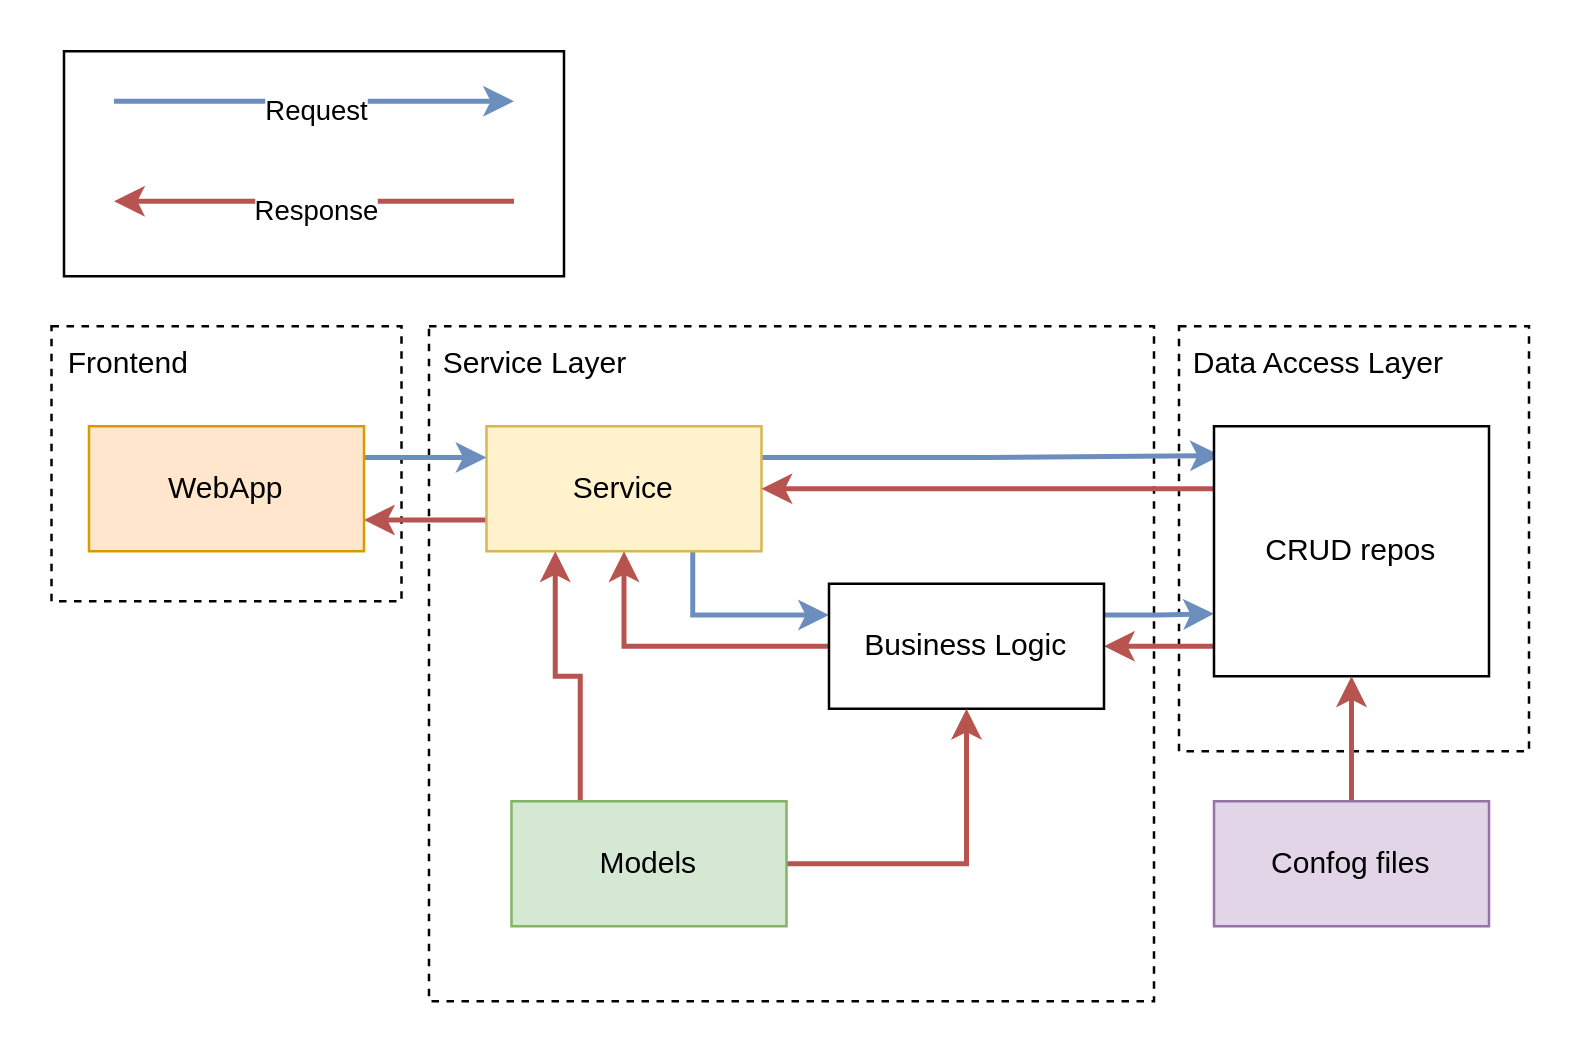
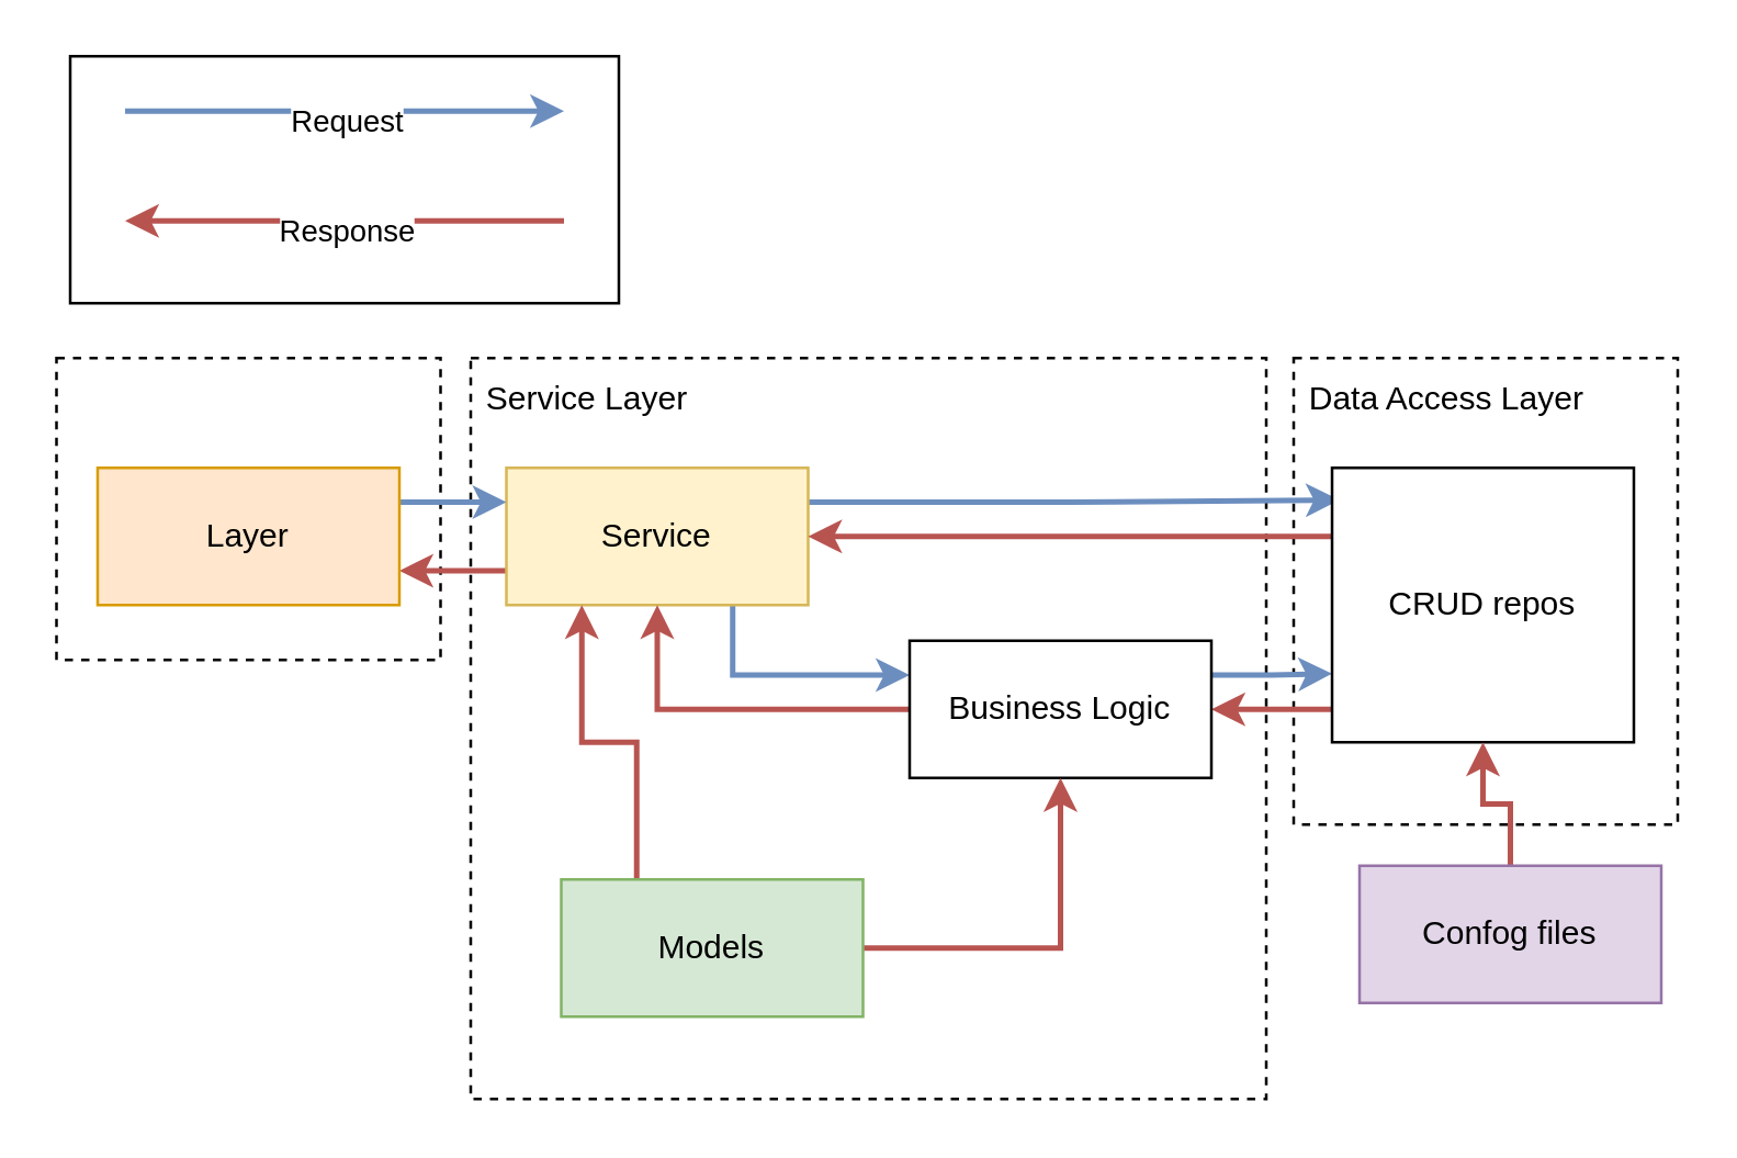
  <mxCell id="0" />
  <mxCell id="1" parent="0" />
  <mxCell id="2" value="" style="rounded=0;whiteSpace=wrap;html=1;fillColor=none;dashed=1;" vertex="1" parent="1"><mxGeometry x="20" y="130" width="140" height="110" as="geometry" /></mxCell>
  <mxCell id="3" value="" style="rounded=0;whiteSpace=wrap;html=1;fillColor=none;dashed=1;" vertex="1" parent="1"><mxGeometry x="471" y="130" width="140" height="170" as="geometry" /></mxCell>
  <mxCell id="4" value="" style="rounded=0;whiteSpace=wrap;html=1;fillColor=none;dashed=1;" vertex="1" parent="1"><mxGeometry x="171" y="130" width="290" height="270" as="geometry" /></mxCell>
  <mxCell id="5" value="" style="rounded=0;whiteSpace=wrap;html=1;" vertex="1" parent="1"><mxGeometry x="25" y="20" width="200" height="90" as="geometry" /></mxCell>
  <mxCell id="6" style="edgeStyle=orthogonalEdgeStyle;rounded=0;orthogonalLoop=1;jettySize=auto;html=1;exitX=0;exitY=0.75;exitDx=0;exitDy=0;entryX=1;entryY=0.75;entryDx=0;entryDy=0;strokeWidth=2;fillColor=#f8cecc;strokeColor=#b85450;" edge="1" parent="1" source="9" target="11"><mxGeometry relative="1" as="geometry" /></mxCell>
  <mxCell id="7" style="edgeStyle=orthogonalEdgeStyle;rounded=0;orthogonalLoop=1;jettySize=auto;html=1;exitX=1;exitY=0.25;exitDx=0;exitDy=0;entryX=0.025;entryY=0.117;entryDx=0;entryDy=0;entryPerimeter=0;fillColor=#dae8fc;strokeColor=#6c8ebf;strokeWidth=2;" edge="1" parent="1" source="9" target="20"><mxGeometry relative="1" as="geometry" /></mxCell>
  <mxCell id="8" style="edgeStyle=orthogonalEdgeStyle;rounded=0;orthogonalLoop=1;jettySize=auto;html=1;exitX=0.75;exitY=1;exitDx=0;exitDy=0;entryX=0;entryY=0.25;entryDx=0;entryDy=0;strokeWidth=2;fillColor=#dae8fc;strokeColor=#6c8ebf;" edge="1" parent="1" source="9" target="15"><mxGeometry relative="1" as="geometry" /></mxCell>
- <mxCell id="9" value="Service" style="html=1;whiteSpace=wrap;fillColor=#fff2cc;strokeColor=#d6b656;" vertex="1" parent="1"><mxGeometry x="194" y="170" width="110" height="50" as="geometry" /></mxCell>
+ <mxCell id="9" value="Service" style="html=1;whiteSpace=wrap;fillColor=#fff2cc;strokeColor=#d6b656;" vertex="1" parent="1"><mxGeometry x="184" y="170" width="110" height="50" as="geometry" /></mxCell>
  <mxCell id="10" style="edgeStyle=orthogonalEdgeStyle;rounded=0;orthogonalLoop=1;jettySize=auto;html=1;exitX=1;exitY=0.25;exitDx=0;exitDy=0;entryX=0;entryY=0.25;entryDx=0;entryDy=0;fillColor=#dae8fc;strokeColor=#6c8ebf;strokeWidth=2;" edge="1" parent="1" source="11" target="9"><mxGeometry relative="1" as="geometry" /></mxCell>
- <mxCell id="11" value="WebApp" style="html=1;whiteSpace=wrap;fillColor=#ffe6cc;strokeColor=#d79b00;" vertex="1" parent="1"><mxGeometry x="35" y="170" width="110" height="50" as="geometry" /></mxCell>
+ <mxCell id="11" value="Layer" style="html=1;whiteSpace=wrap;fillColor=#ffe6cc;strokeColor=#d79b00;" vertex="1" parent="1"><mxGeometry x="35" y="170" width="110" height="50" as="geometry" /></mxCell>
  <mxCell id="12" style="edgeStyle=orthogonalEdgeStyle;rounded=0;orthogonalLoop=1;jettySize=auto;html=1;exitX=0;exitY=0.5;exitDx=0;exitDy=0;entryX=0.5;entryY=1;entryDx=0;entryDy=0;fillColor=#f8cecc;strokeColor=#b85450;strokeWidth=2;" edge="1" parent="1" source="15" target="9"><mxGeometry relative="1" as="geometry" /></mxCell>
  <mxCell id="13" style="edgeStyle=orthogonalEdgeStyle;rounded=0;orthogonalLoop=1;jettySize=auto;html=1;exitX=1;exitY=0.25;exitDx=0;exitDy=0;entryX=0;entryY=0.75;entryDx=0;entryDy=0;strokeWidth=2;fillColor=#dae8fc;strokeColor=#6c8ebf;" edge="1" parent="1" source="15" target="20"><mxGeometry relative="1" as="geometry" /></mxCell>
  <mxCell id="14" style="edgeStyle=orthogonalEdgeStyle;rounded=0;orthogonalLoop=1;jettySize=auto;html=1;entryX=0.014;entryY=0.88;entryDx=0;entryDy=0;entryPerimeter=0;startArrow=classic;startFill=1;endArrow=none;endFill=0;strokeWidth=2;fillColor=#f8cecc;strokeColor=#b85450;" edge="1" parent="1" source="15" target="20"><mxGeometry relative="1" as="geometry" /></mxCell>
  <mxCell id="15" value="Business Logic" style="html=1;whiteSpace=wrap;" vertex="1" parent="1"><mxGeometry x="331" y="233" width="110" height="50" as="geometry" /></mxCell>
  <mxCell id="16" style="edgeStyle=orthogonalEdgeStyle;rounded=0;orthogonalLoop=1;jettySize=auto;html=1;exitX=0.25;exitY=0;exitDx=0;exitDy=0;entryX=0.25;entryY=1;entryDx=0;entryDy=0;fillColor=#f8cecc;strokeColor=#b85450;strokeWidth=2;" edge="1" parent="1" source="18" target="9"><mxGeometry relative="1" as="geometry" /></mxCell>
  <mxCell id="17" style="edgeStyle=orthogonalEdgeStyle;rounded=0;orthogonalLoop=1;jettySize=auto;html=1;entryX=0.5;entryY=1;entryDx=0;entryDy=0;strokeWidth=2;fillColor=#f8cecc;strokeColor=#b85450;" edge="1" parent="1" source="18" target="15"><mxGeometry relative="1" as="geometry" /></mxCell>
  <mxCell id="18" value="Models" style="html=1;whiteSpace=wrap;fillColor=#d5e8d4;strokeColor=#82b366;" vertex="1" parent="1"><mxGeometry x="204" y="320" width="110" height="50" as="geometry" /></mxCell>
  <mxCell id="19" style="edgeStyle=orthogonalEdgeStyle;rounded=0;orthogonalLoop=1;jettySize=auto;html=1;exitX=0;exitY=0.25;exitDx=0;exitDy=0;entryX=1;entryY=0.5;entryDx=0;entryDy=0;fillColor=#f8cecc;strokeColor=#b85450;strokeWidth=2;" edge="1" parent="1" source="20" target="9"><mxGeometry relative="1" as="geometry" /></mxCell>
  <mxCell id="20" value="CRUD repos" style="html=1;whiteSpace=wrap;" vertex="1" parent="1"><mxGeometry x="485" y="170" width="110" height="100" as="geometry" /></mxCell>
  <mxCell id="21" value="" style="endArrow=classic;startArrow=none;endFill=1;startFill=0;html=1;verticalAlign=bottom;labelBackgroundColor=none;rounded=0;fillColor=#dae8fc;strokeColor=#6c8ebf;strokeWidth=2;" edge="1" parent="1"><mxGeometry width="160" relative="1" as="geometry"><mxPoint x="45" y="40" as="sourcePoint" /><mxPoint x="205" y="40" as="targetPoint" /></mxGeometry></mxCell>
  <mxCell id="22" value="Request" style="edgeLabel;html=1;align=center;verticalAlign=middle;resizable=0;points=[];" vertex="1" connectable="0" parent="21"><mxGeometry x="-0.14" y="-3" relative="1" as="geometry"><mxPoint x="11" as="offset" /></mxGeometry></mxCell>
  <mxCell id="23" value="" style="endArrow=none;startArrow=classic;endFill=0;startFill=1;html=1;verticalAlign=bottom;labelBackgroundColor=none;rounded=0;fillColor=#f8cecc;strokeColor=#b85450;strokeWidth=2;" edge="1" parent="1"><mxGeometry width="160" relative="1" as="geometry"><mxPoint x="45" y="80" as="sourcePoint" /><mxPoint x="205" y="80" as="targetPoint" /></mxGeometry></mxCell>
  <mxCell id="24" value="Response" style="edgeLabel;html=1;align=center;verticalAlign=middle;resizable=0;points=[];" vertex="1" connectable="0" parent="23"><mxGeometry x="-0.14" y="-3" relative="1" as="geometry"><mxPoint x="11" as="offset" /></mxGeometry></mxCell>
  <mxCell id="25" style="edgeStyle=orthogonalEdgeStyle;rounded=0;orthogonalLoop=1;jettySize=auto;html=1;exitX=0.5;exitY=0;exitDx=0;exitDy=0;entryX=0.5;entryY=1;entryDx=0;entryDy=0;strokeWidth=2;fillColor=#f8cecc;strokeColor=#b85450;" edge="1" parent="1" source="26" target="20"><mxGeometry relative="1" as="geometry" /></mxCell>
- <mxCell id="26" value="Confog files" style="html=1;whiteSpace=wrap;fillColor=#e1d5e7;strokeColor=#9673a6;" vertex="1" parent="1"><mxGeometry x="485" y="320" width="110" height="50" as="geometry" /></mxCell>
+ <mxCell id="26" value="Confog files" style="html=1;whiteSpace=wrap;fillColor=#e1d5e7;strokeColor=#9673a6;" vertex="1" parent="1"><mxGeometry x="495" y="315" width="110" height="50" as="geometry" /></mxCell>
  <mxCell id="27" value="Service Layer" style="text;html=1;strokeColor=none;fillColor=none;align=left;verticalAlign=middle;whiteSpace=wrap;rounded=0;" vertex="1" parent="1"><mxGeometry x="175" y="130" width="90" height="30" as="geometry" /></mxCell>
  <mxCell id="28" value="Data Access Layer" style="text;html=1;strokeColor=none;fillColor=none;align=left;verticalAlign=middle;whiteSpace=wrap;rounded=0;" vertex="1" parent="1"><mxGeometry x="475" y="130" width="120" height="30" as="geometry" /></mxCell>
- <mxCell id="29" value="Frontend" style="text;html=1;strokeColor=none;fillColor=none;align=left;verticalAlign=middle;whiteSpace=wrap;rounded=0;" vertex="1" parent="1"><mxGeometry x="25" y="130" width="90" height="30" as="geometry" /></mxCell>
